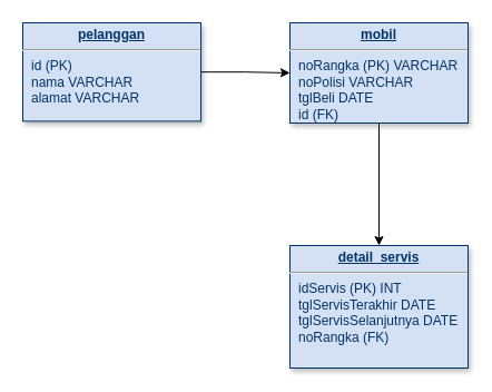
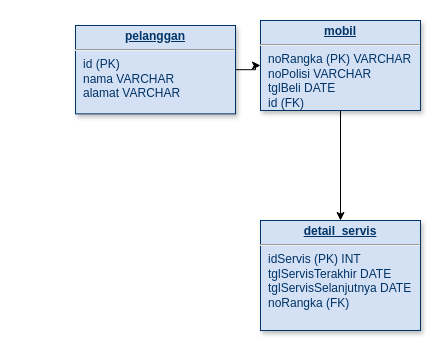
  <mxCell id="0" />
  <mxCell id="1" parent="0" />
  <mxCell id="2" style="edgeStyle=orthogonalEdgeStyle;rounded=0;orthogonalLoop=1;jettySize=auto;html=1;entryX=0;entryY=0.5;entryDx=0;entryDy=0;" parent="1" source="3" target="6" edge="1"><mxGeometry relative="1" as="geometry" /></mxCell>
- <mxCell id="3" value="&lt;p style=&quot;margin: 0px ; margin-top: 4px ; text-align: center ; text-decoration: underline&quot;&gt;&lt;strong&gt;pelanggan&lt;/strong&gt;&lt;/p&gt;&lt;hr&gt;&lt;p style=&quot;margin: 0px ; margin-left: 8px&quot;&gt;id (PK)&lt;/p&gt;&lt;p style=&quot;margin: 0px ; margin-left: 8px&quot;&gt;nama VARCHAR&lt;/p&gt;&lt;p style=&quot;margin: 0px ; margin-left: 8px&quot;&gt;alamat VARCHAR&lt;/p&gt;&lt;p style=&quot;margin: 0px ; margin-left: 8px&quot;&gt;&lt;br&gt;&lt;/p&gt;" style="verticalAlign=top;align=left;overflow=fill;fontSize=12;fontFamily=Helvetica;html=1;strokeColor=#003366;shadow=1;fillColor=#D4E1F5;fontColor=#003366" parent="1" vertex="1"><mxGeometry x="20" y="20" width="160" height="88.36" as="geometry" /></mxCell>
+ <mxCell id="3" value="&lt;p style=&quot;margin: 0px ; margin-top: 4px ; text-align: center ; text-decoration: underline&quot;&gt;&lt;strong&gt;pelanggan&lt;/strong&gt;&lt;/p&gt;&lt;hr&gt;&lt;p style=&quot;margin: 0px ; margin-left: 8px&quot;&gt;id (PK)&lt;/p&gt;&lt;p style=&quot;margin: 0px ; margin-left: 8px&quot;&gt;nama VARCHAR&lt;/p&gt;&lt;p style=&quot;margin: 0px ; margin-left: 8px&quot;&gt;alamat VARCHAR&lt;/p&gt;&lt;p style=&quot;margin: 0px ; margin-left: 8px&quot;&gt;&lt;br&gt;&lt;/p&gt;" style="verticalAlign=top;align=left;overflow=fill;fontSize=12;fontFamily=Helvetica;html=1;strokeColor=#003366;shadow=1;fillColor=#D4E1F5;fontColor=#003366" parent="1" vertex="1"><mxGeometry x="75" y="25" width="160" height="88.36" as="geometry" /></mxCell>
  <mxCell id="4" value="&lt;p style=&quot;margin: 0px ; margin-top: 4px ; text-align: center ; text-decoration: underline&quot;&gt;&lt;strong&gt;detail_servis&lt;/strong&gt;&lt;/p&gt;&lt;hr&gt;&lt;p style=&quot;margin: 0px ; margin-left: 8px&quot;&gt;idServis (PK) INT&lt;/p&gt;&lt;p style=&quot;margin: 0px ; margin-left: 8px&quot;&gt;&lt;span&gt;tglServisTerakhir DATE&lt;/span&gt;&lt;br&gt;&lt;/p&gt;&lt;p style=&quot;margin: 0px ; margin-left: 8px&quot;&gt;tglServisSelanjutnya DATE&lt;/p&gt;&lt;p style=&quot;margin: 0px ; margin-left: 8px&quot;&gt;noRangka (FK)&amp;nbsp;&lt;/p&gt;&lt;p style=&quot;margin: 0px ; margin-left: 8px&quot;&gt;&lt;br&gt;&lt;/p&gt;" style="verticalAlign=top;align=left;overflow=fill;fontSize=12;fontFamily=Helvetica;html=1;strokeColor=#003366;shadow=1;fillColor=#D4E1F5;fontColor=#003366" parent="1" vertex="1"><mxGeometry x="260" y="220" width="160" height="110" as="geometry" /></mxCell>
  <mxCell id="5" style="edgeStyle=orthogonalEdgeStyle;rounded=0;orthogonalLoop=1;jettySize=auto;html=1;entryX=0.5;entryY=0;entryDx=0;entryDy=0;" parent="1" source="6" target="4" edge="1"><mxGeometry relative="1" as="geometry" /></mxCell>
  <mxCell id="6" value="&lt;p style=&quot;margin: 0px ; margin-top: 4px ; text-align: center ; text-decoration: underline&quot;&gt;&lt;b&gt;mobil&lt;/b&gt;&lt;/p&gt;&lt;hr&gt;&lt;p style=&quot;margin: 0px ; margin-left: 8px&quot;&gt;noRangka (PK) VARCHAR&lt;/p&gt;&lt;p style=&quot;margin: 0px ; margin-left: 8px&quot;&gt;noPolisi VARCHAR&lt;/p&gt;&lt;p style=&quot;margin: 0px ; margin-left: 8px&quot;&gt;tglBeli DATE&lt;/p&gt;&lt;p style=&quot;margin: 0px ; margin-left: 8px&quot;&gt;id (FK)&lt;/p&gt;&lt;p style=&quot;margin: 0px ; margin-left: 8px&quot;&gt;&lt;br&gt;&lt;/p&gt;&lt;p style=&quot;margin: 0px ; margin-left: 8px&quot;&gt;&lt;br&gt;&lt;/p&gt;&lt;p style=&quot;margin: 0px ; margin-left: 8px&quot;&gt;&lt;br&gt;&lt;/p&gt;" style="verticalAlign=top;align=left;overflow=fill;fontSize=12;fontFamily=Helvetica;html=1;strokeColor=#003366;shadow=1;fillColor=#D4E1F5;fontColor=#003366" parent="1" vertex="1"><mxGeometry x="260" y="20" width="160" height="90" as="geometry" /></mxCell>
